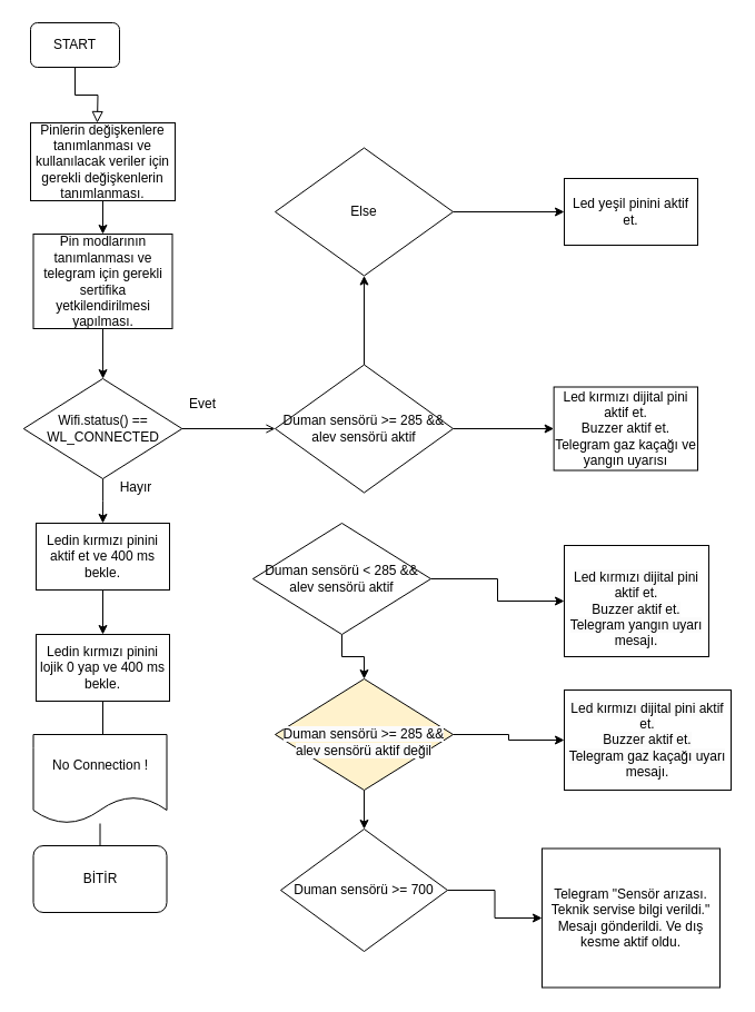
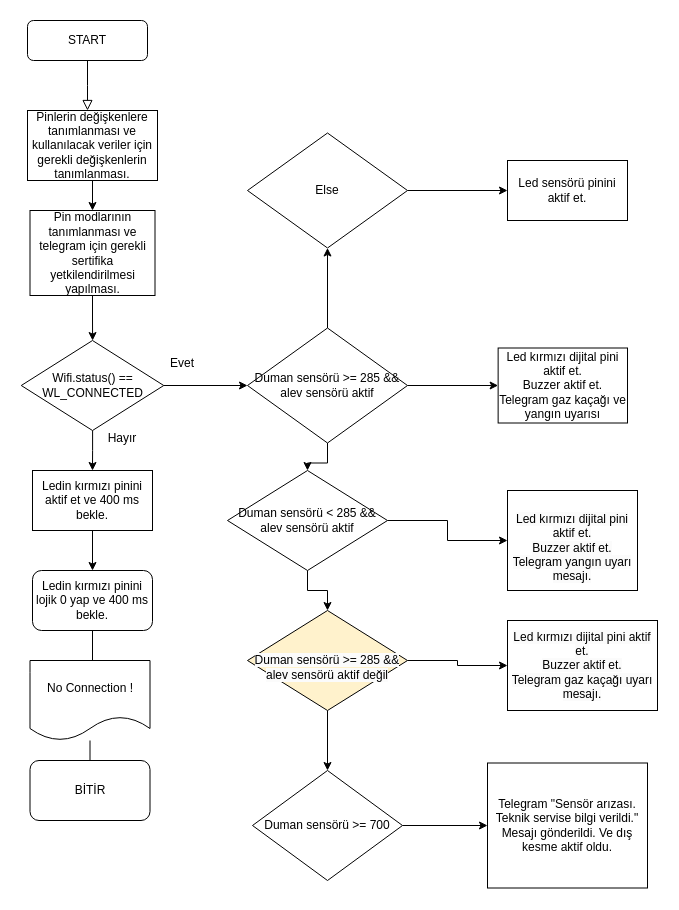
  <mxCell id="0" />
  <mxCell id="1" parent="0" />
  <mxCell id="2" value="" style="rounded=0;html=1;jettySize=auto;orthogonalLoop=1;fontSize=11;endArrow=block;endFill=0;endSize=8;strokeWidth=1;shadow=0;labelBackgroundColor=none;edgeStyle=orthogonalEdgeStyle;" parent="1" source="3" edge="1"><mxGeometry relative="1" as="geometry"><mxPoint x="87" y="110" as="targetPoint" /></mxGeometry></mxCell>
- <mxCell id="3" value="START" style="rounded=1;whiteSpace=wrap;html=1;fontSize=12;glass=0;strokeWidth=1;shadow=0;" parent="1" vertex="1"><mxGeometry x="27" y="20" width="80" height="40" as="geometry" /></mxCell>
+ <mxCell id="3" value="START" style="rounded=1;whiteSpace=wrap;html=1;fontSize=12;glass=0;strokeWidth=1;shadow=0;" parent="1" vertex="1"><mxGeometry x="27" y="20" width="120" height="40" as="geometry" /></mxCell>
  <mxCell id="4" value="" style="edgeStyle=orthogonalEdgeStyle;rounded=0;orthogonalLoop=1;jettySize=auto;html=1;" parent="1" source="5" target="7" edge="1"><mxGeometry relative="1" as="geometry" /></mxCell>
  <mxCell id="5" value="Pinlerin değişkenlere tanımlanması ve kullanılacak veriler için gerekli değişkenlerin tanımlanması." style="rounded=0;whiteSpace=wrap;html=1;" parent="1" vertex="1"><mxGeometry x="27" y="110" width="130" height="70" as="geometry" /></mxCell>
  <mxCell id="6" value="" style="edgeStyle=orthogonalEdgeStyle;rounded=0;orthogonalLoop=1;jettySize=auto;html=1;" parent="1" source="7" target="10" edge="1"><mxGeometry relative="1" as="geometry" /></mxCell>
  <mxCell id="7" value="Pin modlarının tanımlanması ve telegram için gerekli sertifika yetkilendirilmesi yapılması." style="whiteSpace=wrap;html=1;rounded=0;" parent="1" vertex="1"><mxGeometry x="29.5" y="210" width="125" height="85" as="geometry" /></mxCell>
- <mxCell id="8" value="" style="edgeStyle=orthogonalEdgeStyle;rounded=0;orthogonalLoop=1;jettySize=auto;html=1;endArrow=open;" parent="1" source="10" target="14" edge="1"><mxGeometry relative="1" as="geometry" /></mxCell>
+ <mxCell id="8" value="" style="edgeStyle=orthogonalEdgeStyle;rounded=0;orthogonalLoop=1;jettySize=auto;html=1;" parent="1" source="10" target="14" edge="1"><mxGeometry relative="1" as="geometry" /></mxCell>
  <mxCell id="9" value="" style="edgeStyle=orthogonalEdgeStyle;rounded=0;orthogonalLoop=1;jettySize=auto;html=1;" parent="1" source="10" target="28" edge="1"><mxGeometry relative="1" as="geometry" /></mxCell>
  <mxCell id="10" value="Wifi.status() == WL_CONNECTED" style="rhombus;whiteSpace=wrap;html=1;rounded=0;" parent="1" vertex="1"><mxGeometry x="20.75" y="340" width="142.5" height="90" as="geometry" /></mxCell>
  <mxCell id="11" value="" style="edgeStyle=orthogonalEdgeStyle;rounded=0;orthogonalLoop=1;jettySize=auto;html=1;" parent="1" source="14" target="15" edge="1"><mxGeometry relative="1" as="geometry" /></mxCell>
+ <mxCell id="12" value="" style="edgeStyle=orthogonalEdgeStyle;rounded=0;orthogonalLoop=1;jettySize=auto;html=1;" parent="1" source="14" target="18" edge="1"><mxGeometry relative="1" as="geometry" /></mxCell>
  <mxCell id="13" value="" style="edgeStyle=orthogonalEdgeStyle;rounded=0;orthogonalLoop=1;jettySize=auto;html=1;" parent="1" source="14" target="25" edge="1"><mxGeometry relative="1" as="geometry" /></mxCell>
  <mxCell id="14" value="Duman sensörü &amp;gt;= 285 &amp;amp;&amp;amp; alev sensörü aktif" style="rhombus;whiteSpace=wrap;html=1;rounded=0;" parent="1" vertex="1"><mxGeometry x="247" y="327.5" width="160" height="115" as="geometry" /></mxCell>
  <mxCell id="15" value="Led kırmızı dijital pini aktif et.&lt;br&gt;Buzzer aktif et.&lt;br&gt;Telegram gaz kaçağı ve yangın uyarısı" style="whiteSpace=wrap;html=1;rounded=0;" parent="1" vertex="1"><mxGeometry x="497.63" y="347.5" width="129.38" height="75" as="geometry" /></mxCell>
  <mxCell id="16" value="" style="edgeStyle=orthogonalEdgeStyle;rounded=0;orthogonalLoop=1;jettySize=auto;html=1;" parent="1" source="18" target="19" edge="1"><mxGeometry relative="1" as="geometry" /></mxCell>
  <mxCell id="17" value="" style="edgeStyle=orthogonalEdgeStyle;rounded=0;orthogonalLoop=1;jettySize=auto;html=1;" parent="1" source="18" target="22" edge="1"><mxGeometry relative="1" as="geometry" /></mxCell>
  <mxCell id="18" value="Duman sensörü &amp;lt; 285 &amp;amp;&amp;amp; alev sensörü aktif" style="rhombus;whiteSpace=wrap;html=1;rounded=0;" parent="1" vertex="1"><mxGeometry x="227" y="470" width="160" height="100" as="geometry" /></mxCell>
  <mxCell id="19" value="&lt;br&gt;&lt;span style=&quot;color: rgb(0, 0, 0); font-family: Helvetica; font-size: 12px; font-style: normal; font-variant-ligatures: normal; font-variant-caps: normal; font-weight: 400; letter-spacing: normal; orphans: 2; text-align: center; text-indent: 0px; text-transform: none; widows: 2; word-spacing: 0px; -webkit-text-stroke-width: 0px; background-color: rgb(251, 251, 251); text-decoration-thickness: initial; text-decoration-style: initial; text-decoration-color: initial; float: none; display: inline !important;&quot;&gt;Led kırmızı dijital pini aktif et.&lt;/span&gt;&lt;br style=&quot;border-color: var(--border-color); color: rgb(0, 0, 0); font-family: Helvetica; font-size: 12px; font-style: normal; font-variant-ligatures: normal; font-variant-caps: normal; font-weight: 400; letter-spacing: normal; orphans: 2; text-align: center; text-indent: 0px; text-transform: none; widows: 2; word-spacing: 0px; -webkit-text-stroke-width: 0px; background-color: rgb(251, 251, 251); text-decoration-thickness: initial; text-decoration-style: initial; text-decoration-color: initial;&quot;&gt;&lt;span style=&quot;color: rgb(0, 0, 0); font-family: Helvetica; font-size: 12px; font-style: normal; font-variant-ligatures: normal; font-variant-caps: normal; font-weight: 400; letter-spacing: normal; orphans: 2; text-align: center; text-indent: 0px; text-transform: none; widows: 2; word-spacing: 0px; -webkit-text-stroke-width: 0px; background-color: rgb(251, 251, 251); text-decoration-thickness: initial; text-decoration-style: initial; text-decoration-color: initial; float: none; display: inline !important;&quot;&gt;Buzzer aktif et.&lt;/span&gt;&lt;br style=&quot;border-color: var(--border-color); color: rgb(0, 0, 0); font-family: Helvetica; font-size: 12px; font-style: normal; font-variant-ligatures: normal; font-variant-caps: normal; font-weight: 400; letter-spacing: normal; orphans: 2; text-align: center; text-indent: 0px; text-transform: none; widows: 2; word-spacing: 0px; -webkit-text-stroke-width: 0px; background-color: rgb(251, 251, 251); text-decoration-thickness: initial; text-decoration-style: initial; text-decoration-color: initial;&quot;&gt;&lt;span style=&quot;color: rgb(0, 0, 0); font-family: Helvetica; font-size: 12px; font-style: normal; font-variant-ligatures: normal; font-variant-caps: normal; font-weight: 400; letter-spacing: normal; orphans: 2; text-align: center; text-indent: 0px; text-transform: none; widows: 2; word-spacing: 0px; -webkit-text-stroke-width: 0px; background-color: rgb(251, 251, 251); text-decoration-thickness: initial; text-decoration-style: initial; text-decoration-color: initial; float: none; display: inline !important;&quot;&gt;Telegram yangın uyarı mesajı.&lt;/span&gt;&lt;br&gt;" style="whiteSpace=wrap;html=1;rounded=0;" parent="1" vertex="1"><mxGeometry x="507" y="490" width="130" height="100" as="geometry" /></mxCell>
  <mxCell id="20" value="" style="edgeStyle=orthogonalEdgeStyle;rounded=0;orthogonalLoop=1;jettySize=auto;html=1;" parent="1" source="22" target="23" edge="1"><mxGeometry relative="1" as="geometry" /></mxCell>
  <mxCell id="21" value="" style="edgeStyle=orthogonalEdgeStyle;rounded=0;orthogonalLoop=1;jettySize=auto;html=1;" edge="1" parent="1" source="22" target="37"><mxGeometry relative="1" as="geometry" /></mxCell>
  <mxCell id="22" value="&lt;br&gt;&lt;span style=&quot;color: rgb(0, 0, 0); font-family: Helvetica; font-size: 12px; font-style: normal; font-variant-ligatures: normal; font-variant-caps: normal; font-weight: 400; letter-spacing: normal; orphans: 2; text-align: center; text-indent: 0px; text-transform: none; widows: 2; word-spacing: 0px; -webkit-text-stroke-width: 0px; background-color: rgb(251, 251, 251); text-decoration-thickness: initial; text-decoration-style: initial; text-decoration-color: initial; float: none; display: inline !important;&quot;&gt;Duman sensörü &amp;gt;= 285 &amp;amp;&amp;amp; alev sensörü aktif değil&lt;/span&gt;&lt;br&gt;" style="rhombus;whiteSpace=wrap;html=1;rounded=0;fillColor=#fff2cc;" parent="1" vertex="1"><mxGeometry x="247" y="610" width="160" height="100" as="geometry" /></mxCell>
  <mxCell id="23" value="&lt;span style=&quot;border-color: var(--border-color); color: rgb(0, 0, 0); font-family: Helvetica; font-size: 12px; font-style: normal; font-variant-ligatures: normal; font-variant-caps: normal; font-weight: 400; letter-spacing: normal; orphans: 2; text-align: center; text-indent: 0px; text-transform: none; widows: 2; word-spacing: 0px; -webkit-text-stroke-width: 0px; text-decoration-thickness: initial; text-decoration-style: initial; text-decoration-color: initial; background-color: rgb(251, 251, 251); float: none; display: inline !important;&quot;&gt;Led kırmızı dijital pini aktif et.&lt;/span&gt;&lt;br style=&quot;border-color: var(--border-color); color: rgb(0, 0, 0); font-family: Helvetica; font-size: 12px; font-style: normal; font-variant-ligatures: normal; font-variant-caps: normal; font-weight: 400; letter-spacing: normal; orphans: 2; text-align: center; text-indent: 0px; text-transform: none; widows: 2; word-spacing: 0px; -webkit-text-stroke-width: 0px; text-decoration-thickness: initial; text-decoration-style: initial; text-decoration-color: initial; background-color: rgb(251, 251, 251);&quot;&gt;&lt;span style=&quot;border-color: var(--border-color); color: rgb(0, 0, 0); font-family: Helvetica; font-size: 12px; font-style: normal; font-variant-ligatures: normal; font-variant-caps: normal; font-weight: 400; letter-spacing: normal; orphans: 2; text-align: center; text-indent: 0px; text-transform: none; widows: 2; word-spacing: 0px; -webkit-text-stroke-width: 0px; text-decoration-thickness: initial; text-decoration-style: initial; text-decoration-color: initial; background-color: rgb(251, 251, 251); float: none; display: inline !important;&quot;&gt;Buzzer aktif et.&lt;/span&gt;&lt;br style=&quot;border-color: var(--border-color); color: rgb(0, 0, 0); font-family: Helvetica; font-size: 12px; font-style: normal; font-variant-ligatures: normal; font-variant-caps: normal; font-weight: 400; letter-spacing: normal; orphans: 2; text-align: center; text-indent: 0px; text-transform: none; widows: 2; word-spacing: 0px; -webkit-text-stroke-width: 0px; text-decoration-thickness: initial; text-decoration-style: initial; text-decoration-color: initial; background-color: rgb(251, 251, 251);&quot;&gt;&lt;span style=&quot;border-color: var(--border-color); color: rgb(0, 0, 0); font-family: Helvetica; font-size: 12px; font-style: normal; font-variant-ligatures: normal; font-variant-caps: normal; font-weight: 400; letter-spacing: normal; orphans: 2; text-align: center; text-indent: 0px; text-transform: none; widows: 2; word-spacing: 0px; -webkit-text-stroke-width: 0px; text-decoration-thickness: initial; text-decoration-style: initial; text-decoration-color: initial; background-color: rgb(251, 251, 251); float: none; display: inline !important;&quot;&gt;Telegram gaz kaçağı uyarı mesajı.&lt;/span&gt;" style="whiteSpace=wrap;html=1;rounded=0;" parent="1" vertex="1"><mxGeometry x="507" y="620" width="150" height="90" as="geometry" /></mxCell>
  <mxCell id="24" value="" style="edgeStyle=orthogonalEdgeStyle;rounded=0;orthogonalLoop=1;jettySize=auto;html=1;" parent="1" source="25" target="26" edge="1"><mxGeometry relative="1" as="geometry" /></mxCell>
  <mxCell id="25" value="Else" style="rhombus;whiteSpace=wrap;html=1;rounded=0;" parent="1" vertex="1"><mxGeometry x="247" y="132.5" width="160" height="115" as="geometry" /></mxCell>
- <mxCell id="26" value="Led yeşil pinini aktif et." style="whiteSpace=wrap;html=1;rounded=0;" parent="1" vertex="1"><mxGeometry x="507" y="160" width="120" height="60" as="geometry" /></mxCell>
+ <mxCell id="26" value="Led sensörü pinini aktif et." style="whiteSpace=wrap;html=1;rounded=0;" parent="1" vertex="1"><mxGeometry x="507" y="160" width="120" height="60" as="geometry" /></mxCell>
  <mxCell id="27" value="" style="edgeStyle=orthogonalEdgeStyle;rounded=0;orthogonalLoop=1;jettySize=auto;html=1;" parent="1" source="28" target="30" edge="1"><mxGeometry relative="1" as="geometry" /></mxCell>
  <mxCell id="28" value="Ledin kırmızı pinini aktif et ve 400 ms bekle." style="whiteSpace=wrap;html=1;rounded=0;" parent="1" vertex="1"><mxGeometry x="32" y="470" width="120" height="60" as="geometry" /></mxCell>
  <mxCell id="29" value="" style="edgeStyle=orthogonalEdgeStyle;rounded=0;orthogonalLoop=1;jettySize=auto;html=1;" parent="1" source="30" edge="1"><mxGeometry relative="1" as="geometry"><mxPoint x="92" y="710" as="targetPoint" /></mxGeometry></mxCell>
- <mxCell id="30" value="Ledin kırmızı pinini lojik 0 yap ve 400 ms bekle." style="whiteSpace=wrap;html=1;rounded=0;" parent="1" vertex="1"><mxGeometry x="32" y="570" width="120" height="60" as="geometry" /></mxCell>
+ <mxCell id="30" value="Ledin kırmızı pinini lojik 0 yap ve 400 ms bekle." style="whiteSpace=wrap;html=1;rounded=1;" parent="1" vertex="1"><mxGeometry x="32" y="570" width="120" height="60" as="geometry" /></mxCell>
  <mxCell id="31" value="Evet" style="text;html=1;strokeColor=none;fillColor=none;align=center;verticalAlign=middle;whiteSpace=wrap;rounded=0;" parent="1" vertex="1"><mxGeometry x="152" y="347.5" width="60" height="30" as="geometry" /></mxCell>
  <mxCell id="32" value="Hayır" style="text;html=1;strokeColor=none;fillColor=none;align=center;verticalAlign=middle;whiteSpace=wrap;rounded=0;" parent="1" vertex="1"><mxGeometry x="92" y="422.5" width="60" height="30" as="geometry" /></mxCell>
  <mxCell id="33" value="" style="edgeStyle=orthogonalEdgeStyle;rounded=0;orthogonalLoop=1;jettySize=auto;html=1;" parent="1" source="34" edge="1"><mxGeometry relative="1" as="geometry"><mxPoint x="89.5" y="820" as="targetPoint" /></mxGeometry></mxCell>
  <mxCell id="34" value="No Connection !" style="shape=document;whiteSpace=wrap;html=1;boundedLbl=1;" parent="1" vertex="1"><mxGeometry x="29.5" y="660" width="120" height="80" as="geometry" /></mxCell>
  <mxCell id="35" value="BİTİR" style="rounded=1;whiteSpace=wrap;html=1;" parent="1" vertex="1"><mxGeometry x="29.5" y="760" width="120" height="60" as="geometry" /></mxCell>
  <mxCell id="36" value="" style="edgeStyle=orthogonalEdgeStyle;rounded=0;orthogonalLoop=1;jettySize=auto;html=1;" edge="1" parent="1" source="37" target="38"><mxGeometry relative="1" as="geometry" /></mxCell>
- <mxCell id="37" value="Duman sensörü &amp;gt;= 700" style="rhombus;whiteSpace=wrap;html=1;rounded=0;" vertex="1" parent="1"><mxGeometry x="252" y="745" width="150" height="110" as="geometry" /></mxCell>
+ <mxCell id="37" value="Duman sensörü &amp;gt;= 700" style="rhombus;whiteSpace=wrap;html=1;rounded=0;" vertex="1" parent="1"><mxGeometry x="252" y="770" width="150" height="110" as="geometry" /></mxCell>
  <mxCell id="38" value="Telegram &quot;Sensör arızası. Teknik servise bilgi verildi.&quot; Mesajı gönderildi. Ve dış kesme aktif oldu." style="whiteSpace=wrap;html=1;rounded=0;" vertex="1" parent="1"><mxGeometry x="487" y="762.5" width="160" height="125" as="geometry" /></mxCell>
